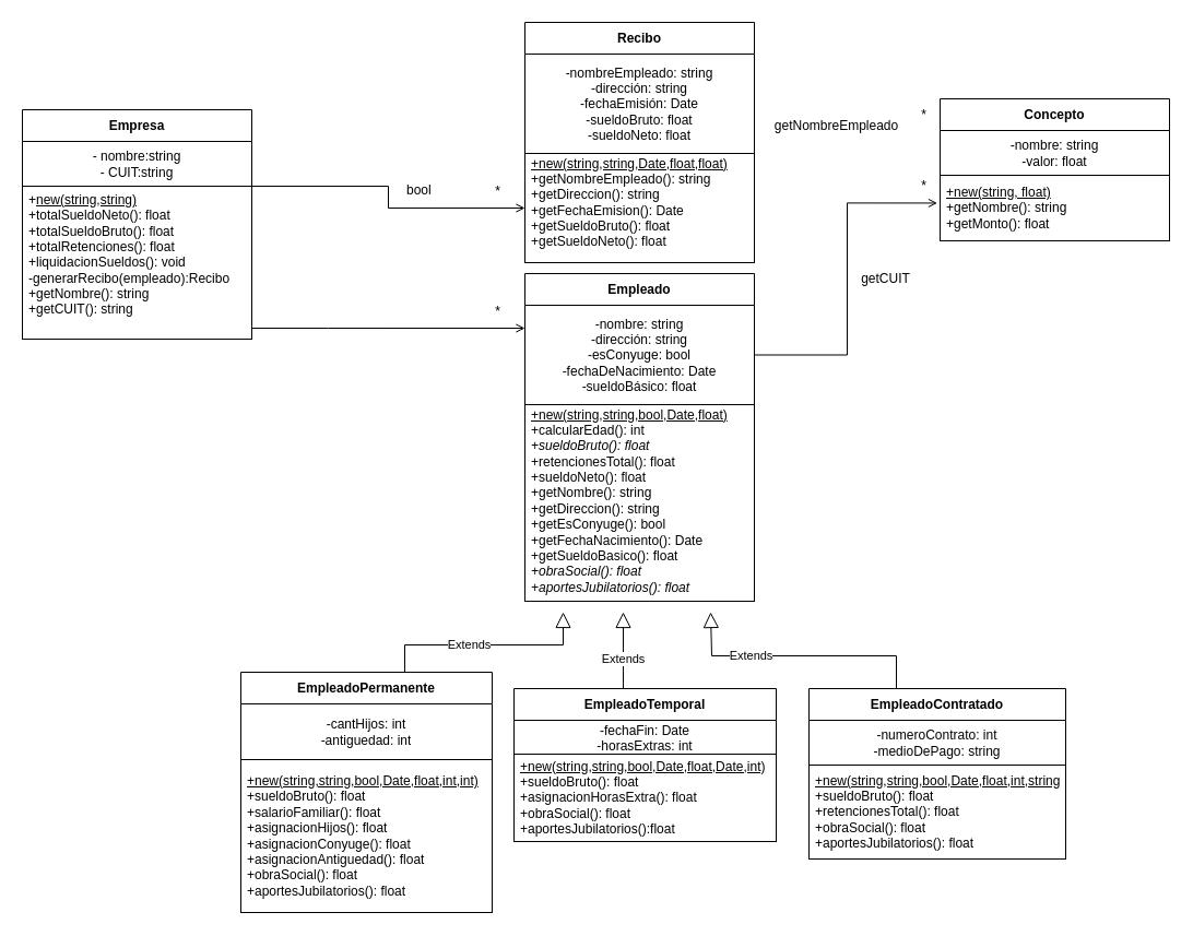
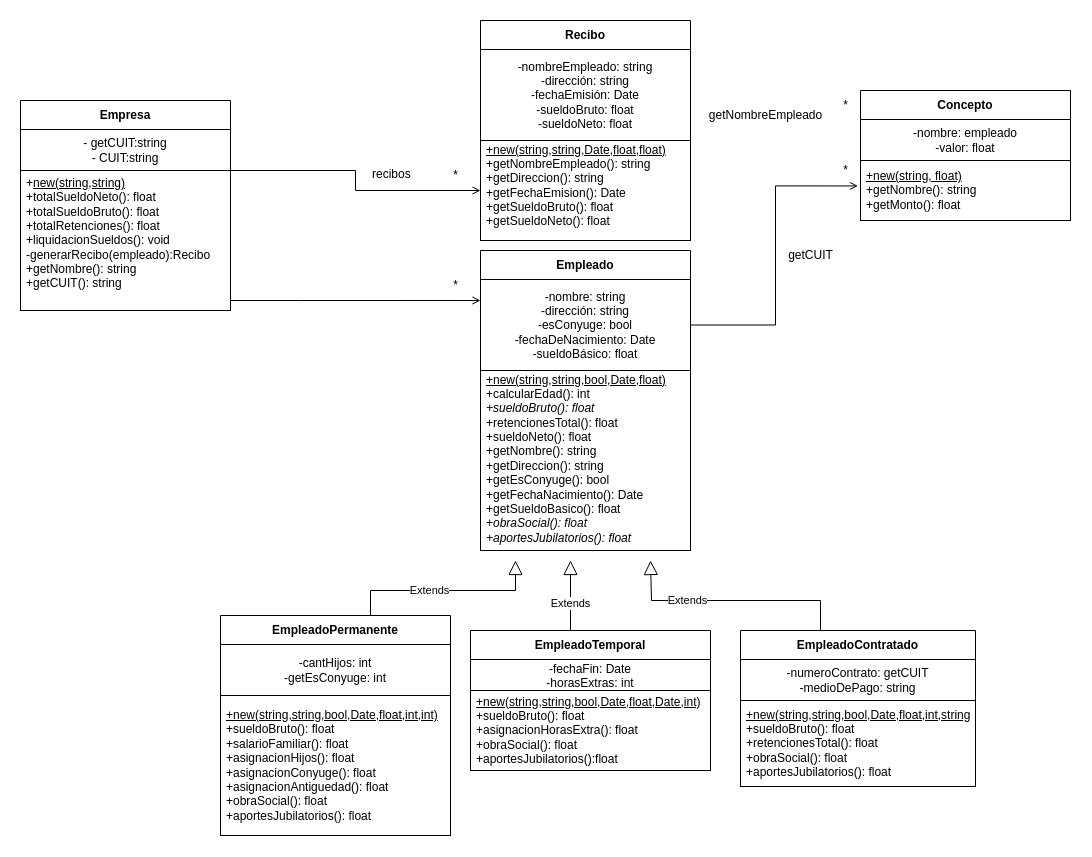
  <mxCell id="0" />
  <mxCell id="1" parent="0" />
  <mxCell id="2" value="Empresa" style="swimlane;fontStyle=1;align=center;verticalAlign=middle;childLayout=stackLayout;horizontal=1;startSize=29;horizontalStack=0;resizeParent=1;resizeParentMax=0;resizeLast=0;collapsible=0;marginBottom=0;html=1;whiteSpace=wrap;" parent="1" vertex="1"><mxGeometry x="20" y="100" width="210" height="210" as="geometry" /></mxCell>
- <mxCell id="3" value="- nombre:string&lt;div&gt;- CUIT:string&lt;/div&gt;" style="text;html=1;strokeColor=none;fillColor=none;align=center;verticalAlign=middle;spacingLeft=4;spacingRight=4;overflow=hidden;rotatable=0;points=[[0,0.5],[1,0.5]];portConstraint=eastwest;whiteSpace=wrap;" parent="2" vertex="1"><mxGeometry y="29" width="210" height="41" as="geometry" /></mxCell>
+ <mxCell id="3" value="- getCUIT:string&lt;div&gt;- CUIT:string&lt;/div&gt;" style="text;html=1;strokeColor=none;fillColor=none;align=center;verticalAlign=middle;spacingLeft=4;spacingRight=4;overflow=hidden;rotatable=0;points=[[0,0.5],[1,0.5]];portConstraint=eastwest;whiteSpace=wrap;" parent="2" vertex="1"><mxGeometry y="29" width="210" height="41" as="geometry" /></mxCell>
  <mxCell id="4" value="+&lt;u&gt;new(string,string)&lt;/u&gt;&lt;div&gt;+totalSueldoNeto(): float&lt;/div&gt;&lt;div&gt;+totalSueldoBruto(): float&lt;/div&gt;&lt;div&gt;+totalRetenciones(): float&lt;/div&gt;&lt;div&gt;+liquidacionSueldos(): void&lt;/div&gt;&lt;div&gt;-generarRecibo(empleado):Recibo&lt;/div&gt;&lt;div&gt;&lt;div&gt;+getNombre(): string&lt;/div&gt;&lt;div&gt;+getCUIT(): string&lt;br&gt;&lt;div&gt;&lt;br&gt;&lt;/div&gt;&lt;/div&gt;&lt;/div&gt;" style="text;html=1;strokeColor=default;fillColor=none;align=left;verticalAlign=middle;spacingLeft=4;spacingRight=4;overflow=hidden;rotatable=0;points=[[0,0.5],[1,0.5]];portConstraint=eastwest;whiteSpace=wrap;" parent="2" vertex="1"><mxGeometry y="70" width="210" height="140" as="geometry" /></mxCell>
  <mxCell id="5" value="Empleado" style="swimlane;fontStyle=1;align=center;verticalAlign=middle;childLayout=stackLayout;horizontal=1;startSize=29;horizontalStack=0;resizeParent=1;resizeParentMax=0;resizeLast=0;collapsible=0;marginBottom=0;html=1;whiteSpace=wrap;" parent="1" vertex="1"><mxGeometry x="480" y="250" width="210" height="120" as="geometry" /></mxCell>
  <mxCell id="6" value="&lt;div&gt;-nombre: string&lt;/div&gt;&lt;div&gt;-dirección: string&lt;/div&gt;&lt;div&gt;-esConyuge: bool&lt;/div&gt;&lt;div&gt;-fechaDeNacimiento: Date&lt;/div&gt;&lt;div&gt;-sueldoBásico: float&lt;/div&gt;" style="text;html=1;strokeColor=none;fillColor=none;align=center;verticalAlign=middle;spacingLeft=4;spacingRight=4;overflow=hidden;rotatable=0;points=[[0,0.5],[1,0.5]];portConstraint=eastwest;whiteSpace=wrap;" parent="5" vertex="1"><mxGeometry y="29" width="210" height="91" as="geometry" /></mxCell>
  <mxCell id="7" value="*" style="text;html=1;align=center;verticalAlign=middle;resizable=0;points=[];autosize=1;strokeColor=none;fillColor=none;" parent="1" vertex="1"><mxGeometry x="440" y="270" width="30" height="30" as="geometry" /></mxCell>
  <mxCell id="8" value="Extends" style="edgeStyle=orthogonalEdgeStyle;rounded=0;orthogonalLoop=1;jettySize=auto;html=1;endArrow=block;endFill=0;strokeWidth=1;endSize=12;exitX=0.522;exitY=0.004;exitDx=0;exitDy=0;exitPerimeter=0;" parent="1" source="9" edge="1"><mxGeometry relative="1" as="geometry"><mxPoint x="515" y="560" as="targetPoint" /><mxPoint x="370" y="610" as="sourcePoint" /><Array as="points"><mxPoint x="370" y="616" /><mxPoint x="370" y="590" /><mxPoint x="515" y="590" /></Array></mxGeometry></mxCell>
  <mxCell id="9" value="EmpleadoPermanente" style="swimlane;fontStyle=1;align=center;verticalAlign=middle;childLayout=stackLayout;horizontal=1;startSize=29;horizontalStack=0;resizeParent=1;resizeParentMax=0;resizeLast=0;collapsible=0;marginBottom=0;html=1;whiteSpace=wrap;" parent="1" vertex="1"><mxGeometry x="220" y="615" width="230" height="220" as="geometry" /></mxCell>
- <mxCell id="10" value="-cantHijos: int&lt;div&gt;&lt;div&gt;-antiguedad: int&lt;/div&gt;&lt;/div&gt;" style="text;html=1;strokeColor=none;fillColor=none;align=center;verticalAlign=middle;spacingLeft=4;spacingRight=4;overflow=hidden;rotatable=0;points=[[0,0.5],[1,0.5]];portConstraint=eastwest;whiteSpace=wrap;" parent="9" vertex="1"><mxGeometry y="29" width="230" height="51" as="geometry" /></mxCell>
+ <mxCell id="10" value="-cantHijos: int&lt;div&gt;&lt;div&gt;-getEsConyuge: int&lt;/div&gt;&lt;/div&gt;" style="text;html=1;strokeColor=none;fillColor=none;align=center;verticalAlign=middle;spacingLeft=4;spacingRight=4;overflow=hidden;rotatable=0;points=[[0,0.5],[1,0.5]];portConstraint=eastwest;whiteSpace=wrap;" parent="9" vertex="1"><mxGeometry y="29" width="230" height="51" as="geometry" /></mxCell>
  <mxCell id="11" value="&lt;div&gt;&lt;u&gt;+new(&lt;/u&gt;&lt;u style=&quot;background-color: transparent; color: light-dark(rgb(0, 0, 0), rgb(255, 255, 255));&quot;&gt;string,string,bool,Date,float,int,int)&lt;/u&gt;&lt;/div&gt;+sueldoBruto(): float&lt;div&gt;+salarioFamiliar(): float&lt;/div&gt;&lt;div&gt;+asignacionHijos(): float&lt;/div&gt;&lt;div&gt;+asignacionConyuge(): float&lt;/div&gt;&lt;div&gt;+asignacionAntiguedad(): float&lt;/div&gt;&lt;div&gt;+obraSocial(): float&lt;/div&gt;&lt;div&gt;+aportesJubilatorios(): float&lt;/div&gt;" style="text;html=1;strokeColor=default;fillColor=none;align=left;verticalAlign=middle;spacingLeft=4;spacingRight=4;overflow=hidden;rotatable=0;points=[[0,0.5],[1,0.5]];portConstraint=eastwest;whiteSpace=wrap;" parent="9" vertex="1"><mxGeometry y="80" width="230" height="140" as="geometry" /></mxCell>
  <mxCell id="12" value="Extends" style="edgeStyle=orthogonalEdgeStyle;rounded=0;orthogonalLoop=1;jettySize=auto;html=1;exitX=0.481;exitY=0.007;exitDx=0;exitDy=0;endArrow=block;endFill=0;endSize=12;exitPerimeter=0;" parent="1" source="13" edge="1"><mxGeometry relative="1" as="geometry"><mxPoint x="570" y="560" as="targetPoint" /><mxPoint x="569.76" y="660" as="sourcePoint" /><Array as="points"><mxPoint x="570" y="631" /></Array></mxGeometry></mxCell>
  <mxCell id="13" value="&lt;span style=&quot;color: rgb(0, 0, 0); font-family: Helvetica; font-size: 12px; font-style: normal; font-variant-ligatures: normal; font-variant-caps: normal; letter-spacing: normal; orphans: 2; text-align: center; text-indent: 0px; text-transform: none; widows: 2; word-spacing: 0px; -webkit-text-stroke-width: 0px; white-space: normal; text-decoration-thickness: initial; text-decoration-style: initial; text-decoration-color: initial; float: none; display: inline !important;&quot;&gt;EmpleadoTemporal&lt;/span&gt;" style="swimlane;fontStyle=1;align=center;verticalAlign=middle;childLayout=stackLayout;horizontal=1;startSize=29;horizontalStack=0;resizeParent=1;resizeParentMax=0;resizeLast=0;collapsible=0;marginBottom=0;html=1;whiteSpace=wrap;" parent="1" vertex="1"><mxGeometry x="470" y="630" width="240" height="140" as="geometry" /></mxCell>
  <mxCell id="14" value="-fechaFin: Date&lt;div&gt;-horasExtras: int&lt;/div&gt;" style="text;html=1;strokeColor=none;fillColor=none;align=center;verticalAlign=middle;spacingLeft=4;spacingRight=4;overflow=hidden;rotatable=0;points=[[0,0.5],[1,0.5]];portConstraint=eastwest;whiteSpace=wrap;" parent="13" vertex="1"><mxGeometry y="29" width="240" height="31" as="geometry" /></mxCell>
  <mxCell id="15" value="&lt;div&gt;&lt;u&gt;+new&lt;/u&gt;(&lt;u style=&quot;background-color: transparent; color: light-dark(rgb(0, 0, 0), rgb(255, 255, 255));&quot;&gt;string,string,bool,Date,float,Date,int)&lt;/u&gt;&lt;/div&gt;+sueldoBruto(): float&lt;div&gt;+asignacionHorasExtra(): float&lt;br&gt;&lt;div&gt;&lt;div&gt;+obraSocial(): float&lt;br&gt;&lt;/div&gt;&lt;div&gt;+aportesJubilatorios():float&lt;/div&gt;&lt;/div&gt;&lt;/div&gt;" style="text;html=1;strokeColor=default;fillColor=none;align=left;verticalAlign=middle;spacingLeft=4;spacingRight=4;overflow=hidden;rotatable=0;points=[[0,0.5],[1,0.5]];portConstraint=eastwest;whiteSpace=wrap;" parent="13" vertex="1"><mxGeometry y="60" width="240" height="80" as="geometry" /></mxCell>
  <mxCell id="16" value="&lt;div&gt;&lt;u&gt;+new(string,string,bool,Date,float)&lt;/u&gt;&lt;/div&gt;+calcularEdad(): int&lt;div&gt;&lt;i&gt;+sueldoBruto(): float&lt;/i&gt;&lt;/div&gt;&lt;div&gt;+retencionesTotal(): float&lt;/div&gt;&lt;div&gt;+sueldoNeto(): float&lt;/div&gt;&lt;div&gt;+getNombre(): string&lt;/div&gt;&lt;div&gt;+getDireccion(): string&lt;/div&gt;&lt;div&gt;+getEsConyuge(): bool&lt;/div&gt;&lt;div&gt;+getFechaNacimiento(): Date&lt;/div&gt;&lt;div&gt;+getSueldoBasico(): float&lt;/div&gt;&lt;div&gt;&lt;i&gt;+obraSocial(): float&lt;/i&gt;&lt;/div&gt;&lt;div&gt;&lt;i&gt;+aportesJubilatorios(): float&lt;/i&gt;&lt;/div&gt;&lt;div&gt;&lt;br&gt;&lt;/div&gt;&lt;div&gt;&lt;i&gt;&lt;br&gt;&lt;/i&gt;&lt;/div&gt;&lt;div&gt;&lt;br&gt;&lt;div&gt;&lt;br&gt;&lt;div&gt;&lt;br&gt;&lt;/div&gt;&lt;div&gt;&lt;br&gt;&lt;/div&gt;&lt;/div&gt;&lt;/div&gt;" style="text;html=1;strokeColor=default;fillColor=none;align=left;verticalAlign=middle;spacingLeft=4;spacingRight=4;overflow=hidden;rotatable=0;points=[[0,0.5],[1,0.5]];portConstraint=eastwest;whiteSpace=wrap;" parent="1" vertex="1"><mxGeometry x="480" y="370" width="210" height="180" as="geometry" /></mxCell>
  <mxCell id="17" style="edgeStyle=orthogonalEdgeStyle;rounded=0;orthogonalLoop=1;jettySize=auto;html=1;entryX=0;entryY=0.231;entryDx=0;entryDy=0;entryPerimeter=0;endArrow=open;endFill=0;" edge="1" parent="1" source="4" target="6"><mxGeometry relative="1" as="geometry"><Array as="points"><mxPoint x="300" y="300" /><mxPoint x="300" y="300" /></Array></mxGeometry></mxCell>
  <mxCell id="18" value="Recibo" style="swimlane;fontStyle=1;align=center;verticalAlign=middle;childLayout=stackLayout;horizontal=1;startSize=29;horizontalStack=0;resizeParent=1;resizeParentMax=0;resizeLast=0;collapsible=0;marginBottom=0;html=1;whiteSpace=wrap;" vertex="1" parent="1"><mxGeometry x="480" y="20" width="210" height="220" as="geometry" /></mxCell>
  <mxCell id="19" value="-nombreEmpleado: string&lt;div&gt;&lt;span style=&quot;background-color: transparent; color: light-dark(rgb(0, 0, 0), rgb(255, 255, 255));&quot;&gt;-d&lt;/span&gt;&lt;span style=&quot;background-color: transparent; color: light-dark(rgb(0, 0, 0), rgb(255, 255, 255));&quot;&gt;irección: string&lt;/span&gt;&lt;/div&gt;&lt;div&gt;&lt;span style=&quot;background-color: transparent; color: light-dark(rgb(0, 0, 0), rgb(255, 255, 255));&quot;&gt;-fechaEmisión: Date&lt;/span&gt;&lt;div&gt;-sueldoBruto: float&lt;/div&gt;&lt;div&gt;-sueldoNeto: float&lt;/div&gt;&lt;/div&gt;" style="text;html=1;strokeColor=none;fillColor=none;align=center;verticalAlign=middle;spacingLeft=4;spacingRight=4;overflow=hidden;rotatable=0;points=[[0,0.5],[1,0.5]];portConstraint=eastwest;whiteSpace=wrap;" vertex="1" parent="18"><mxGeometry y="29" width="210" height="91" as="geometry" /></mxCell>
  <mxCell id="20" value="&lt;u&gt;+new(string,string,Date,float,float)&lt;/u&gt;&lt;div&gt;+getNombreEmpleado(): string&lt;/div&gt;&lt;div&gt;+getDireccion(): string&lt;/div&gt;&lt;div&gt;+getFechaEmision(): Date&lt;/div&gt;&lt;div&gt;+getSueldoBruto(): float&lt;/div&gt;&lt;div&gt;+getSueldoNeto(): float&lt;br&gt;&lt;div&gt;&lt;br&gt;&lt;/div&gt;&lt;/div&gt;" style="text;html=1;strokeColor=default;fillColor=none;align=left;verticalAlign=middle;spacingLeft=4;spacingRight=4;overflow=hidden;rotatable=0;points=[[0,0.5],[1,0.5]];portConstraint=eastwest;whiteSpace=wrap;" vertex="1" parent="18"><mxGeometry y="120" width="210" height="100" as="geometry" /></mxCell>
- <mxCell id="21" value="bool" style="text;whiteSpace=wrap;html=1;" vertex="1" parent="1"><mxGeometry x="370" y="160" width="90" height="20" as="geometry" /></mxCell>
+ <mxCell id="21" value="recibos" style="text;whiteSpace=wrap;html=1;" vertex="1" parent="1"><mxGeometry x="370" y="160" width="90" height="20" as="geometry" /></mxCell>
  <mxCell id="22" value="*" style="text;html=1;align=center;verticalAlign=middle;resizable=0;points=[];autosize=1;strokeColor=none;fillColor=none;" vertex="1" parent="1"><mxGeometry x="440" y="160" width="30" height="30" as="geometry" /></mxCell>
  <mxCell id="23" value="Concepto" style="swimlane;fontStyle=1;align=center;verticalAlign=middle;childLayout=stackLayout;horizontal=1;startSize=29;horizontalStack=0;resizeParent=1;resizeParentMax=0;resizeLast=0;collapsible=0;marginBottom=0;html=1;whiteSpace=wrap;" vertex="1" parent="1"><mxGeometry x="860" y="90" width="210" height="130" as="geometry" /></mxCell>
- <mxCell id="24" value="-nombre: string&lt;div&gt;-valor: float&lt;/div&gt;" style="text;html=1;strokeColor=none;fillColor=none;align=center;verticalAlign=middle;spacingLeft=4;spacingRight=4;overflow=hidden;rotatable=0;points=[[0,0.5],[1,0.5]];portConstraint=eastwest;whiteSpace=wrap;" vertex="1" parent="23"><mxGeometry y="29" width="210" height="41" as="geometry" /></mxCell>
+ <mxCell id="24" value="-nombre: empleado&lt;div&gt;-valor: float&lt;/div&gt;" style="text;html=1;strokeColor=none;fillColor=none;align=center;verticalAlign=middle;spacingLeft=4;spacingRight=4;overflow=hidden;rotatable=0;points=[[0,0.5],[1,0.5]];portConstraint=eastwest;whiteSpace=wrap;" vertex="1" parent="23"><mxGeometry y="29" width="210" height="41" as="geometry" /></mxCell>
  <mxCell id="25" value="&lt;u&gt;+new(string, float)&lt;/u&gt;&lt;div&gt;+getNombre(): string&lt;/div&gt;&lt;div&gt;+getMonto(): float&lt;/div&gt;" style="text;html=1;strokeColor=default;fillColor=none;align=left;verticalAlign=middle;spacingLeft=4;spacingRight=4;overflow=hidden;rotatable=0;points=[[0,0.5],[1,0.5]];portConstraint=eastwest;whiteSpace=wrap;" vertex="1" parent="23"><mxGeometry y="70" width="210" height="60" as="geometry" /></mxCell>
  <mxCell id="26" value="*" style="text;html=1;align=center;verticalAlign=middle;resizable=0;points=[];autosize=1;strokeColor=none;fillColor=none;" vertex="1" parent="1"><mxGeometry x="830" y="90" width="30" height="30" as="geometry" /></mxCell>
  <mxCell id="27" value="*" style="text;html=1;align=center;verticalAlign=middle;resizable=0;points=[];autosize=1;strokeColor=none;fillColor=none;" vertex="1" parent="1"><mxGeometry x="830" y="155" width="30" height="30" as="geometry" /></mxCell>
  <mxCell id="28" value="getNombreEmpleado" style="text;html=1;align=center;verticalAlign=middle;resizable=0;points=[];autosize=1;strokeColor=none;fillColor=none;" vertex="1" parent="1"><mxGeometry x="700" y="100" width="130" height="30" as="geometry" /></mxCell>
  <mxCell id="29" value="getCUIT" style="text;html=1;align=center;verticalAlign=middle;resizable=0;points=[];autosize=1;strokeColor=none;fillColor=none;" vertex="1" parent="1"><mxGeometry x="770" y="240" width="80" height="30" as="geometry" /></mxCell>
  <mxCell id="30" style="edgeStyle=orthogonalEdgeStyle;rounded=0;orthogonalLoop=1;jettySize=auto;html=1;endArrow=open;endFill=0;entryX=0;entryY=0.5;entryDx=0;entryDy=0;" edge="1" parent="1" source="4" target="20"><mxGeometry relative="1" as="geometry"><mxPoint x="480" y="170" as="targetPoint" /><Array as="points"><mxPoint x="355" y="170" /><mxPoint x="355" y="190" /></Array></mxGeometry></mxCell>
  <mxCell id="31" style="edgeStyle=orthogonalEdgeStyle;rounded=0;orthogonalLoop=1;jettySize=auto;html=1;entryX=-0.012;entryY=0.424;entryDx=0;entryDy=0;entryPerimeter=0;endArrow=open;endFill=0;" edge="1" parent="1" source="6" target="25"><mxGeometry relative="1" as="geometry" /></mxCell>
  <mxCell id="32" style="edgeStyle=orthogonalEdgeStyle;rounded=0;orthogonalLoop=1;jettySize=auto;html=1;endArrow=block;endFill=0;strokeWidth=1;endSize=12;" edge="1" parent="1" source="34"><mxGeometry relative="1" as="geometry"><mxPoint x="650" y="560" as="targetPoint" /><Array as="points"><mxPoint x="820" y="600" /><mxPoint x="651" y="600" /><mxPoint x="651" y="560" /></Array></mxGeometry></mxCell>
  <mxCell id="33" value="Extends" style="edgeLabel;html=1;align=center;verticalAlign=middle;resizable=0;points=[];" vertex="1" connectable="0" parent="32"><mxGeometry x="0.374" y="-1" relative="1" as="geometry"><mxPoint as="offset" /></mxGeometry></mxCell>
  <mxCell id="34" value="EmpleadoContratado" style="swimlane;fontStyle=1;align=center;verticalAlign=middle;childLayout=stackLayout;horizontal=1;startSize=29;horizontalStack=0;resizeParent=1;resizeParentMax=0;resizeLast=0;collapsible=0;marginBottom=0;html=1;whiteSpace=wrap;" vertex="1" parent="1"><mxGeometry x="740" y="630" width="235" height="156" as="geometry" /></mxCell>
- <mxCell id="35" value="-numeroContrato: int&lt;div&gt;-medioDe&lt;span style=&quot;background-color: transparent; color: light-dark(rgb(0, 0, 0), rgb(255, 255, 255));&quot;&gt;Pago: string&lt;/span&gt;&lt;/div&gt;" style="text;html=1;strokeColor=none;fillColor=none;align=center;verticalAlign=middle;spacingLeft=4;spacingRight=4;overflow=hidden;rotatable=0;points=[[0,0.5],[1,0.5]];portConstraint=eastwest;whiteSpace=wrap;" vertex="1" parent="34"><mxGeometry y="29" width="235" height="41" as="geometry" /></mxCell>
+ <mxCell id="35" value="-numeroContrato: getCUIT&lt;div&gt;-medioDe&lt;span style=&quot;background-color: transparent; color: light-dark(rgb(0, 0, 0), rgb(255, 255, 255));&quot;&gt;Pago: string&lt;/span&gt;&lt;/div&gt;" style="text;html=1;strokeColor=none;fillColor=none;align=center;verticalAlign=middle;spacingLeft=4;spacingRight=4;overflow=hidden;rotatable=0;points=[[0,0.5],[1,0.5]];portConstraint=eastwest;whiteSpace=wrap;" vertex="1" parent="34"><mxGeometry y="29" width="235" height="41" as="geometry" /></mxCell>
  <mxCell id="36" value="&lt;u&gt;+new(string,string,bool,Date,float,int,string)&lt;/u&gt;&lt;div&gt;+sueldoBruto(): float&lt;/div&gt;&lt;div&gt;+retencionesTotal(): float&lt;/div&gt;&lt;div&gt;+obraSocial(): float&lt;/div&gt;&lt;div&gt;+aportesJubilatorios(): float&lt;/div&gt;" style="text;html=1;strokeColor=default;fillColor=none;align=left;verticalAlign=middle;spacingLeft=4;spacingRight=4;overflow=hidden;rotatable=0;points=[[0,0.5],[1,0.5]];portConstraint=eastwest;whiteSpace=wrap;" vertex="1" parent="34"><mxGeometry y="70" width="235" height="86" as="geometry" /></mxCell>
